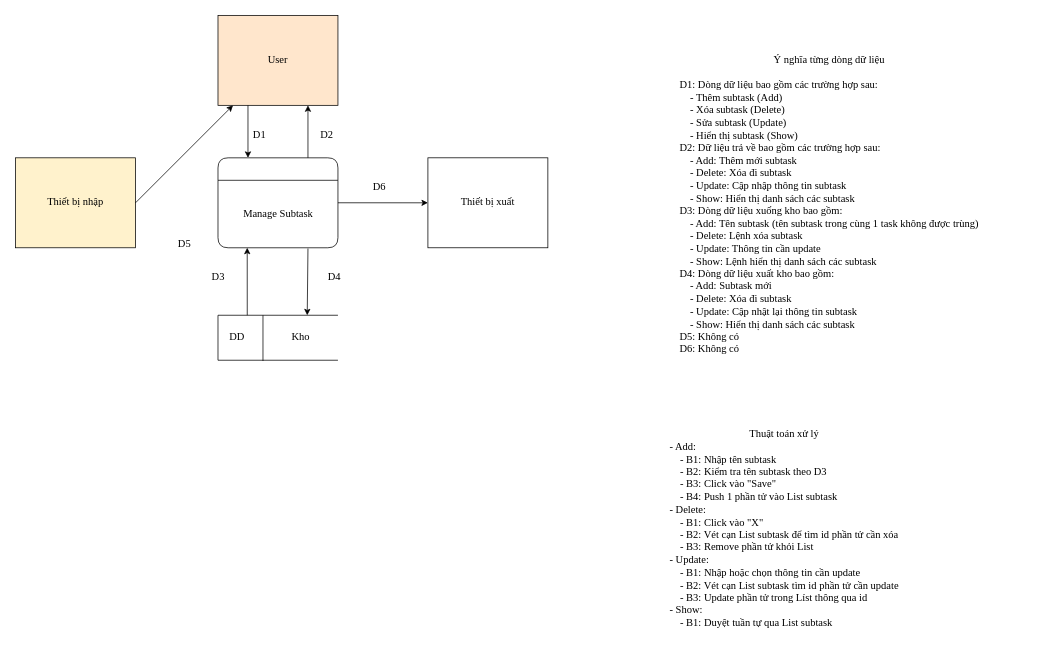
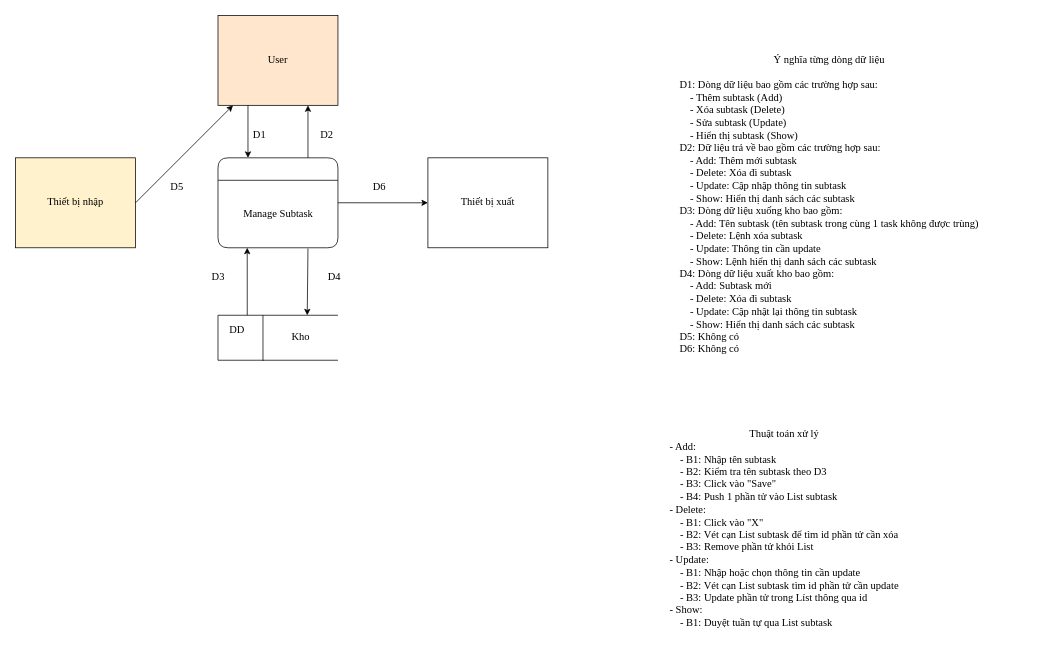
  <mxCell id="0" />
  <mxCell id="1" parent="0" />
  <mxCell id="2" value="" style="swimlane;childLayout=stackLayout;horizontal=1;startSize=30;horizontalStack=0;rounded=1;fontSize=14;fontStyle=0;strokeWidth=1;resizeParent=0;resizeLast=1;shadow=0;align=center;html=1;fontFamily=Verdana;" parent="1" vertex="1"><mxGeometry x="290" y="210" width="160" height="120" as="geometry" /></mxCell>
  <mxCell id="3" value="&lt;font style=&quot;font-size: 14px;&quot;&gt;Manage Subtask&lt;/font&gt;" style="text;html=1;align=center;verticalAlign=middle;resizable=0;points=[];autosize=1;fontFamily=Verdana;strokeWidth=1;fontSize=14;" parent="2" vertex="1"><mxGeometry y="30" width="160" height="90" as="geometry" /></mxCell>
  <mxCell id="4" value="&lt;font style=&quot;font-size: 14px;&quot;&gt;User&lt;/font&gt;" style="rounded=0;whiteSpace=wrap;html=1;strokeWidth=1;fontFamily=Verdana;fontSize=14;fillColor=#ffe6cc;" parent="1" vertex="1"><mxGeometry x="290" y="20" width="160" height="120" as="geometry" /></mxCell>
  <mxCell id="5" value="&lt;font style=&quot;font-size: 14px;&quot;&gt;Thiết bị xuất&lt;/font&gt;" style="rounded=0;whiteSpace=wrap;html=1;strokeWidth=1;fontFamily=Verdana;fontSize=14;" parent="1" vertex="1"><mxGeometry x="570" y="210" width="160" height="120" as="geometry" /></mxCell>
  <mxCell id="6" value="&lt;font style=&quot;font-size: 14px;&quot;&gt;Thiết bị nhập&lt;/font&gt;" style="rounded=0;whiteSpace=wrap;html=1;strokeWidth=1;fontFamily=Verdana;fontSize=14;fillColor=#fff2cc;" parent="1" vertex="1"><mxGeometry x="20" y="210" width="160" height="120" as="geometry" /></mxCell>
  <mxCell id="7" value="&amp;nbsp; &amp;nbsp; &amp;nbsp; &amp;nbsp; &amp;nbsp; &amp;nbsp; &amp;nbsp; &amp;nbsp; &amp;nbsp; &amp;nbsp; &amp;nbsp; &amp;nbsp; &amp;nbsp; &amp;nbsp;&amp;nbsp;" style="strokeWidth=1;html=1;shape=mxgraph.flowchart.annotation_1;align=left;pointerEvents=1;fontFamily=Verdana;fontSize=14;" parent="1" vertex="1"><mxGeometry x="290" y="420" width="160" height="60" as="geometry" /></mxCell>
  <mxCell id="8" value="&lt;font style=&quot;font-size: 14px&quot;&gt;Kho&lt;/font&gt;" style="text;html=1;align=center;verticalAlign=middle;resizable=0;points=[];autosize=1;fontFamily=Verdana;strokeWidth=1;fontSize=14;" parent="1" vertex="1"><mxGeometry x="380" y="440" width="40" height="20" as="geometry" /></mxCell>
  <mxCell id="9" value="" style="endArrow=classic;html=1;fontFamily=Verdana;exitX=0.25;exitY=1;exitDx=0;exitDy=0;entryX=0.25;entryY=0;entryDx=0;entryDy=0;strokeWidth=1;fontSize=14;" parent="1" source="4" target="2" edge="1"><mxGeometry width="50" height="50" relative="1" as="geometry"><mxPoint x="370" y="310" as="sourcePoint" /><mxPoint x="420" y="260" as="targetPoint" /></mxGeometry></mxCell>
  <mxCell id="10" value="" style="endArrow=classic;html=1;fontFamily=Verdana;exitX=0.75;exitY=0;exitDx=0;exitDy=0;entryX=0.75;entryY=1;entryDx=0;entryDy=0;strokeWidth=1;fontSize=14;" parent="1" source="2" target="4" edge="1"><mxGeometry width="50" height="50" relative="1" as="geometry"><mxPoint x="340" y="150" as="sourcePoint" /><mxPoint x="340" y="220" as="targetPoint" /></mxGeometry></mxCell>
  <mxCell id="11" value="" style="endArrow=classic;html=1;fontFamily=Verdana;exitX=1;exitY=0.5;exitDx=0;exitDy=0;strokeWidth=1;fontSize=14;" parent="1" source="6" target="4" edge="1"><mxGeometry width="50" height="50" relative="1" as="geometry"><mxPoint x="181" y="241" as="sourcePoint" /><mxPoint x="350" y="230" as="targetPoint" /></mxGeometry></mxCell>
  <mxCell id="12" value="" style="endArrow=classic;html=1;fontFamily=Verdana;exitX=1;exitY=0.333;exitDx=0;exitDy=0;entryX=0;entryY=0.5;entryDx=0;entryDy=0;exitPerimeter=0;strokeWidth=1;fontSize=14;" parent="1" source="3" target="5" edge="1"><mxGeometry width="50" height="50" relative="1" as="geometry"><mxPoint x="360" y="170" as="sourcePoint" /><mxPoint x="360" y="240" as="targetPoint" /></mxGeometry></mxCell>
  <mxCell id="13" value="" style="endArrow=classic;html=1;fontFamily=Verdana;exitX=0.75;exitY=1.011;exitDx=0;exitDy=0;exitPerimeter=0;entryX=0.744;entryY=0;entryDx=0;entryDy=0;entryPerimeter=0;strokeWidth=1;fontSize=14;" parent="1" source="3" target="7" edge="1"><mxGeometry width="50" height="50" relative="1" as="geometry"><mxPoint x="370" y="180" as="sourcePoint" /><mxPoint x="406" y="418" as="targetPoint" /></mxGeometry></mxCell>
  <mxCell id="14" value="" style="endArrow=classic;html=1;fontFamily=Verdana;exitX=0.244;exitY=0;exitDx=0;exitDy=0;exitPerimeter=0;strokeWidth=1;fontSize=14;" parent="1" source="7" edge="1"><mxGeometry width="50" height="50" relative="1" as="geometry"><mxPoint x="329" y="415" as="sourcePoint" /><mxPoint x="329" y="330" as="targetPoint" /></mxGeometry></mxCell>
  <mxCell id="15" value="&lt;div style=&quot;font-size: 14px;&quot;&gt;&lt;font style=&quot;font-size: 14px;&quot;&gt;D1&lt;/font&gt;&lt;/div&gt;" style="text;html=1;align=center;verticalAlign=middle;resizable=0;points=[];autosize=1;fontFamily=Verdana;strokeWidth=1;fontSize=14;" parent="1" vertex="1"><mxGeometry x="325" y="170" width="40" height="20" as="geometry" /></mxCell>
  <mxCell id="16" value="&lt;div style=&quot;font-size: 14px;&quot;&gt;&lt;font style=&quot;font-size: 14px;&quot;&gt;D4&lt;/font&gt;&lt;/div&gt;" style="text;html=1;align=center;verticalAlign=middle;resizable=0;points=[];autosize=1;fontFamily=Verdana;strokeWidth=1;fontSize=14;" parent="1" vertex="1"><mxGeometry x="425" y="360" width="40" height="20" as="geometry" /></mxCell>
  <mxCell id="17" value="&lt;div style=&quot;font-size: 14px;&quot;&gt;&lt;font style=&quot;font-size: 14px;&quot;&gt;D3&lt;/font&gt;&lt;/div&gt;" style="text;html=1;align=center;verticalAlign=middle;resizable=0;points=[];autosize=1;fontFamily=Verdana;strokeWidth=1;fontSize=14;" parent="1" vertex="1"><mxGeometry x="270" y="360" width="40" height="20" as="geometry" /></mxCell>
  <mxCell id="18" value="&lt;div style=&quot;font-size: 14px;&quot;&gt;&lt;font style=&quot;font-size: 14px;&quot;&gt;D6&lt;/font&gt;&lt;/div&gt;" style="text;html=1;align=center;verticalAlign=middle;resizable=0;points=[];autosize=1;fontFamily=Verdana;strokeWidth=1;fontSize=14;" parent="1" vertex="1"><mxGeometry x="485" y="240" width="40" height="20" as="geometry" /></mxCell>
- <mxCell id="19" value="&lt;div style=&quot;font-size: 14px;&quot;&gt;&lt;font style=&quot;font-size: 14px;&quot;&gt;D5&lt;/font&gt;&lt;/div&gt;" style="text;html=1;align=center;verticalAlign=middle;resizable=0;points=[];autosize=1;fontFamily=Verdana;strokeWidth=1;fontSize=14;" parent="1" vertex="1"><mxGeometry x="225" y="315" width="40" height="20" as="geometry" /></mxCell>
+ <mxCell id="19" value="&lt;div style=&quot;font-size: 14px;&quot;&gt;&lt;font style=&quot;font-size: 14px;&quot;&gt;D5&lt;/font&gt;&lt;/div&gt;" style="text;html=1;align=center;verticalAlign=middle;resizable=0;points=[];autosize=1;fontFamily=Verdana;strokeWidth=1;fontSize=14;" parent="1" vertex="1"><mxGeometry x="215" y="240" width="40" height="20" as="geometry" /></mxCell>
  <mxCell id="20" value="&lt;div style=&quot;font-size: 14px;&quot;&gt;&lt;font style=&quot;font-size: 14px;&quot;&gt;D2&lt;/font&gt;&lt;/div&gt;" style="text;html=1;align=center;verticalAlign=middle;resizable=0;points=[];autosize=1;fontFamily=Verdana;strokeWidth=1;fontSize=14;" parent="1" vertex="1"><mxGeometry x="415" y="170" width="40" height="20" as="geometry" /></mxCell>
  <mxCell id="21" value="&lt;div style=&quot;font-size: 14px;&quot;&gt;&lt;font style=&quot;font-size: 14px;&quot;&gt;Ý nghĩa từng dòng dữ liệu&lt;/font&gt;&lt;/div&gt;&lt;div align=&quot;left&quot; style=&quot;font-size: 14px;&quot;&gt;&lt;font style=&quot;font-size: 14px;&quot;&gt;&lt;br style=&quot;font-size: 14px;&quot;&gt;&lt;/font&gt;&lt;/div&gt;&lt;div align=&quot;left&quot; style=&quot;font-size: 14px;&quot;&gt;&lt;font style=&quot;font-size: 14px;&quot;&gt;D1: Dòng dữ liệu bao gồm các trường hợp sau:&lt;/font&gt;&lt;/div&gt;&lt;div align=&quot;left&quot; style=&quot;font-size: 14px;&quot;&gt;&lt;font style=&quot;font-size: 14px;&quot;&gt;&amp;nbsp;&amp;nbsp;&amp;nbsp; - Thêm subtask (Add)&lt;br style=&quot;font-size: 14px;&quot;&gt;&lt;/font&gt;&lt;/div&gt;&lt;div align=&quot;left&quot; style=&quot;font-size: 14px;&quot;&gt;&lt;font style=&quot;font-size: 14px;&quot;&gt;&amp;nbsp;&amp;nbsp;&amp;nbsp; - Xóa subtask (Delete)&lt;br style=&quot;font-size: 14px;&quot;&gt;&lt;/font&gt;&lt;/div&gt;&lt;div align=&quot;left&quot; style=&quot;font-size: 14px;&quot;&gt;&lt;font style=&quot;font-size: 14px;&quot;&gt;&amp;nbsp;&amp;nbsp;&amp;nbsp; - Sửa subtask (Update)&lt;/font&gt;&lt;/div&gt;&lt;div align=&quot;left&quot; style=&quot;font-size: 14px;&quot;&gt;&lt;font style=&quot;font-size: 14px;&quot;&gt;&amp;nbsp;&amp;nbsp;&amp;nbsp; - Hiển thị subtask (Show)&lt;br style=&quot;font-size: 14px;&quot;&gt;&lt;/font&gt;&lt;/div&gt;&lt;div align=&quot;left&quot; style=&quot;font-size: 14px;&quot;&gt;&lt;font style=&quot;font-size: 14px;&quot;&gt;D2: Dữ liệu trả về bao gồm các trường hợp sau:&lt;/font&gt;&lt;/div&gt;&lt;div align=&quot;left&quot; style=&quot;font-size: 14px;&quot;&gt;&lt;font style=&quot;font-size: 14px;&quot;&gt;&amp;nbsp;&amp;nbsp;&amp;nbsp; - Add: Thêm mới subtask&lt;br style=&quot;font-size: 14px;&quot;&gt;&lt;/font&gt;&lt;/div&gt;&lt;div align=&quot;left&quot; style=&quot;font-size: 14px;&quot;&gt;&lt;font style=&quot;font-size: 14px;&quot;&gt;&amp;nbsp;&amp;nbsp;&amp;nbsp; - Delete: Xóa đi subtask&lt;br style=&quot;font-size: 14px;&quot;&gt;&lt;/font&gt;&lt;/div&gt;&lt;div align=&quot;left&quot; style=&quot;font-size: 14px;&quot;&gt;&lt;font style=&quot;font-size: 14px;&quot;&gt;&amp;nbsp;&amp;nbsp;&amp;nbsp; - Update: Cập nhập thông tin subtask&lt;br style=&quot;font-size: 14px;&quot;&gt;&lt;/font&gt;&lt;/div&gt;&lt;div align=&quot;left&quot; style=&quot;font-size: 14px;&quot;&gt;&lt;font style=&quot;font-size: 14px;&quot;&gt;&amp;nbsp;&amp;nbsp;&amp;nbsp; - Show: Hiển thị danh sách các subtask&lt;br style=&quot;font-size: 14px;&quot;&gt;&lt;/font&gt;&lt;/div&gt;&lt;div align=&quot;left&quot; style=&quot;font-size: 14px;&quot;&gt;&lt;font style=&quot;font-size: 14px;&quot;&gt;D3: Dòng dữ liệu xuống kho bao gồm:&lt;/font&gt;&lt;/div&gt;&lt;div align=&quot;left&quot; style=&quot;font-size: 14px;&quot;&gt;&lt;font style=&quot;font-size: 14px;&quot;&gt;&amp;nbsp;&amp;nbsp;&amp;nbsp; - Add: Tên subtask (tên subtask trong cùng 1 task không được trùng)&lt;br style=&quot;font-size: 14px;&quot;&gt;&lt;/font&gt;&lt;/div&gt;&lt;div align=&quot;left&quot; style=&quot;font-size: 14px;&quot;&gt;&lt;font style=&quot;font-size: 14px;&quot;&gt;&amp;nbsp;&amp;nbsp;&amp;nbsp; - Delete: Lệnh xóa subtask&lt;br style=&quot;font-size: 14px;&quot;&gt;&lt;/font&gt;&lt;/div&gt;&lt;div align=&quot;left&quot; style=&quot;font-size: 14px;&quot;&gt;&lt;font style=&quot;font-size: 14px;&quot;&gt;&amp;nbsp;&amp;nbsp;&amp;nbsp; - Update: Thông tin cần update&lt;/font&gt;&lt;/div&gt;&lt;div align=&quot;left&quot; style=&quot;font-size: 14px;&quot;&gt;&lt;font style=&quot;font-size: 14px;&quot;&gt;&amp;nbsp;&amp;nbsp;&amp;nbsp; - Show: Lệnh hiển thị danh sách các subtask&lt;br style=&quot;font-size: 14px;&quot;&gt;&lt;/font&gt;&lt;/div&gt;&lt;div align=&quot;left&quot; style=&quot;font-size: 14px;&quot;&gt;&lt;font style=&quot;font-size: 14px;&quot;&gt;D4: Dòng dữ liệu xuất kho bao gồm:&lt;/font&gt;&lt;/div&gt;&lt;div align=&quot;left&quot; style=&quot;font-size: 14px;&quot;&gt;&lt;font style=&quot;font-size: 14px;&quot;&gt;&amp;nbsp;&amp;nbsp;&amp;nbsp; - Add: Subtask mới&lt;br style=&quot;font-size: 14px;&quot;&gt;&lt;/font&gt;&lt;/div&gt;&lt;div align=&quot;left&quot; style=&quot;font-size: 14px;&quot;&gt;&lt;font style=&quot;font-size: 14px;&quot;&gt;&amp;nbsp;&amp;nbsp;&amp;nbsp; - Delete: Xóa đi subtask&lt;br style=&quot;font-size: 14px;&quot;&gt;&lt;/font&gt;&lt;/div&gt;&lt;div align=&quot;left&quot; style=&quot;font-size: 14px;&quot;&gt;&lt;font style=&quot;font-size: 14px;&quot;&gt;&amp;nbsp;&amp;nbsp;&amp;nbsp; - Update: Cập nhật lại thông tin subtask&lt;br style=&quot;font-size: 14px;&quot;&gt;&lt;/font&gt;&lt;/div&gt;&lt;div align=&quot;left&quot; style=&quot;font-size: 14px;&quot;&gt;&lt;font style=&quot;font-size: 14px;&quot;&gt;&amp;nbsp;&amp;nbsp;&amp;nbsp; - Show: Hiển thị danh sách các subtask&lt;br style=&quot;font-size: 14px;&quot;&gt;&lt;/font&gt;&lt;/div&gt;&lt;div align=&quot;left&quot; style=&quot;font-size: 14px;&quot;&gt;&lt;font style=&quot;font-size: 14px;&quot;&gt;D5: Không có&lt;/font&gt;&lt;/div&gt;&lt;div align=&quot;left&quot; style=&quot;font-size: 14px;&quot;&gt;&lt;font style=&quot;font-size: 14px;&quot;&gt;D6: Không có&lt;br style=&quot;font-size: 14px;&quot;&gt;&lt;/font&gt;&lt;/div&gt;&lt;div style=&quot;font-size: 14px;&quot;&gt;&lt;br style=&quot;font-size: 14px;&quot;&gt;&lt;/div&gt;&lt;div align=&quot;left&quot; style=&quot;font-size: 14px;&quot;&gt;&lt;br style=&quot;font-size: 14px;&quot;&gt;&lt;/div&gt;" style="text;html=1;align=center;verticalAlign=middle;resizable=0;points=[];autosize=1;strokeWidth=1;fontFamily=Verdana;fontSize=14;" parent="1" vertex="1"><mxGeometry x="840" y="65" width="530" height="450" as="geometry" /></mxCell>
  <mxCell id="22" value="&lt;div style=&quot;font-size: 14px;&quot;&gt;&lt;font style=&quot;font-size: 14px;&quot;&gt;Thuật toán xử lý&lt;/font&gt;&lt;/div&gt;&lt;div align=&quot;left&quot; style=&quot;font-size: 14px;&quot;&gt;&lt;font style=&quot;font-size: 14px;&quot;&gt;- Add:&lt;/font&gt;&lt;/div&gt;&lt;div align=&quot;left&quot; style=&quot;font-size: 14px;&quot;&gt;&lt;font style=&quot;font-size: 14px;&quot;&gt;&amp;nbsp;&amp;nbsp;&amp;nbsp; - B1: Nhập tên subtask&lt;br style=&quot;font-size: 14px;&quot;&gt;&lt;/font&gt;&lt;/div&gt;&lt;div align=&quot;left&quot; style=&quot;font-size: 14px;&quot;&gt;&lt;font style=&quot;font-size: 14px;&quot;&gt;&amp;nbsp;&amp;nbsp;&amp;nbsp; - B2: Kiểm tra tên subtask theo D3&lt;br style=&quot;font-size: 14px;&quot;&gt;&lt;/font&gt;&lt;/div&gt;&lt;div align=&quot;left&quot; style=&quot;font-size: 14px;&quot;&gt;&lt;font style=&quot;font-size: 14px;&quot;&gt;&amp;nbsp;&amp;nbsp;&amp;nbsp; - B3: Click vào &quot;Save&quot;&lt;br style=&quot;font-size: 14px;&quot;&gt;&lt;/font&gt;&lt;/div&gt;&lt;div align=&quot;left&quot; style=&quot;font-size: 14px;&quot;&gt;&lt;font style=&quot;font-size: 14px;&quot;&gt;&amp;nbsp;&amp;nbsp;&amp;nbsp; - B4: Push 1 phần tử vào List subtask&lt;br style=&quot;font-size: 14px;&quot;&gt;&lt;/font&gt;&lt;/div&gt;&lt;div align=&quot;left&quot; style=&quot;font-size: 14px;&quot;&gt;&lt;font style=&quot;font-size: 14px;&quot;&gt;- Delete:&lt;/font&gt;&lt;/div&gt;&lt;div align=&quot;left&quot; style=&quot;font-size: 14px;&quot;&gt;&lt;font style=&quot;font-size: 14px;&quot;&gt;&amp;nbsp;&amp;nbsp;&amp;nbsp; - B1: Click vào &quot;X&quot;&lt;br style=&quot;font-size: 14px;&quot;&gt;&lt;/font&gt;&lt;/div&gt;&lt;div align=&quot;left&quot; style=&quot;font-size: 14px;&quot;&gt;&lt;font style=&quot;font-size: 14px;&quot;&gt;&amp;nbsp;&amp;nbsp;&amp;nbsp; - B2: Vét cạn List subtask để tìm id phần tử cần xóa&lt;/font&gt;&lt;/div&gt;&lt;div align=&quot;left&quot; style=&quot;font-size: 14px;&quot;&gt;&lt;font style=&quot;font-size: 14px;&quot;&gt;&amp;nbsp;&amp;nbsp;&amp;nbsp; - B3: Remove phần tử khỏi List&lt;/font&gt;&lt;/div&gt;&lt;div align=&quot;left&quot; style=&quot;font-size: 14px;&quot;&gt;&lt;font style=&quot;font-size: 14px;&quot;&gt;- Update:&lt;/font&gt;&lt;/div&gt;&lt;div align=&quot;left&quot; style=&quot;font-size: 14px;&quot;&gt;&lt;font style=&quot;font-size: 14px;&quot;&gt;&amp;nbsp;&amp;nbsp;&amp;nbsp; - B1: Nhập hoặc chọn thông tin cần update&lt;br style=&quot;font-size: 14px;&quot;&gt;&lt;/font&gt;&lt;/div&gt;&lt;div align=&quot;left&quot; style=&quot;font-size: 14px;&quot;&gt;&lt;font style=&quot;font-size: 14px;&quot;&gt;&amp;nbsp;&amp;nbsp;&amp;nbsp; - B2: Vét cạn List subtask tìm id phần tử cần update&lt;/font&gt;&lt;/div&gt;&lt;div align=&quot;left&quot; style=&quot;font-size: 14px;&quot;&gt;&lt;font style=&quot;font-size: 14px;&quot;&gt;&amp;nbsp;&amp;nbsp;&amp;nbsp; - B3: Update phần tử trong Líst thông qua id&lt;br style=&quot;font-size: 14px;&quot;&gt;&lt;/font&gt;&lt;/div&gt;&lt;div align=&quot;left&quot; style=&quot;font-size: 14px;&quot;&gt;&lt;font style=&quot;font-size: 14px;&quot;&gt;- Show:&lt;/font&gt;&lt;/div&gt;&lt;div align=&quot;left&quot; style=&quot;font-size: 14px;&quot;&gt;&lt;font style=&quot;font-size: 14px;&quot;&gt;&amp;nbsp;&amp;nbsp;&amp;nbsp; - B1: Duyệt tuần tự qua List subtask&lt;br style=&quot;font-size: 14px;&quot;&gt;&lt;/font&gt;&lt;/div&gt;" style="text;html=1;align=center;verticalAlign=middle;resizable=0;points=[];autosize=1;strokeWidth=1;fontFamily=Verdana;fontSize=14;" parent="1" vertex="1"><mxGeometry x="840" y="565" width="410" height="280" as="geometry" /></mxCell>
  <mxCell id="23" value="" style="endArrow=none;html=1;strokeWidth=1;fontFamily=Verdana;fontSize=14;exitX=0.375;exitY=1.017;exitDx=0;exitDy=0;exitPerimeter=0;" parent="1" source="7" edge="1"><mxGeometry width="50" height="50" relative="1" as="geometry"><mxPoint x="300" y="470" as="sourcePoint" /><mxPoint x="350" y="420" as="targetPoint" /></mxGeometry></mxCell>
- <mxCell id="24" value="&lt;font style=&quot;font-size: 14px&quot;&gt;DD&lt;/font&gt;" style="text;html=1;align=center;verticalAlign=middle;resizable=0;points=[];autosize=1;fontFamily=Verdana;strokeWidth=1;fontSize=14;" parent="1" vertex="1"><mxGeometry x="295" y="440" width="40" height="20" as="geometry" /></mxCell>
+ <mxCell id="24" value="&lt;font style=&quot;font-size: 14px&quot;&gt;DD&lt;/font&gt;" style="text;html=1;align=center;verticalAlign=middle;resizable=0;points=[];autosize=1;fontFamily=Verdana;strokeWidth=1;fontSize=14;" parent="1" vertex="1"><mxGeometry x="295" y="430" width="40" height="20" as="geometry" /></mxCell>
